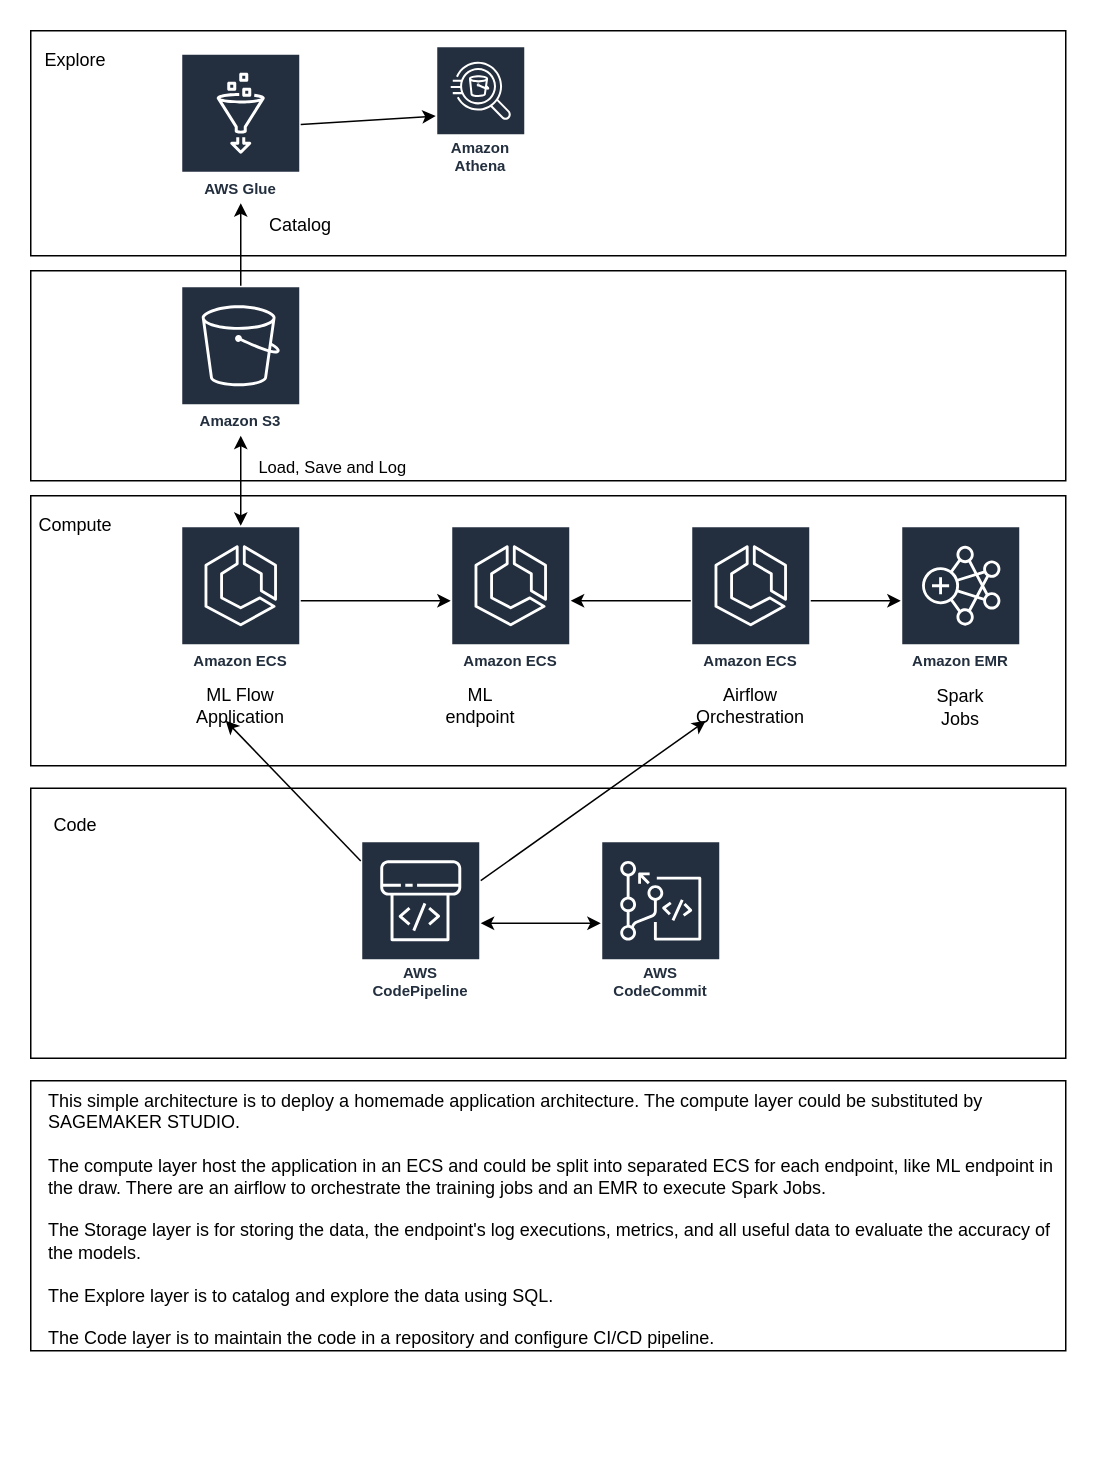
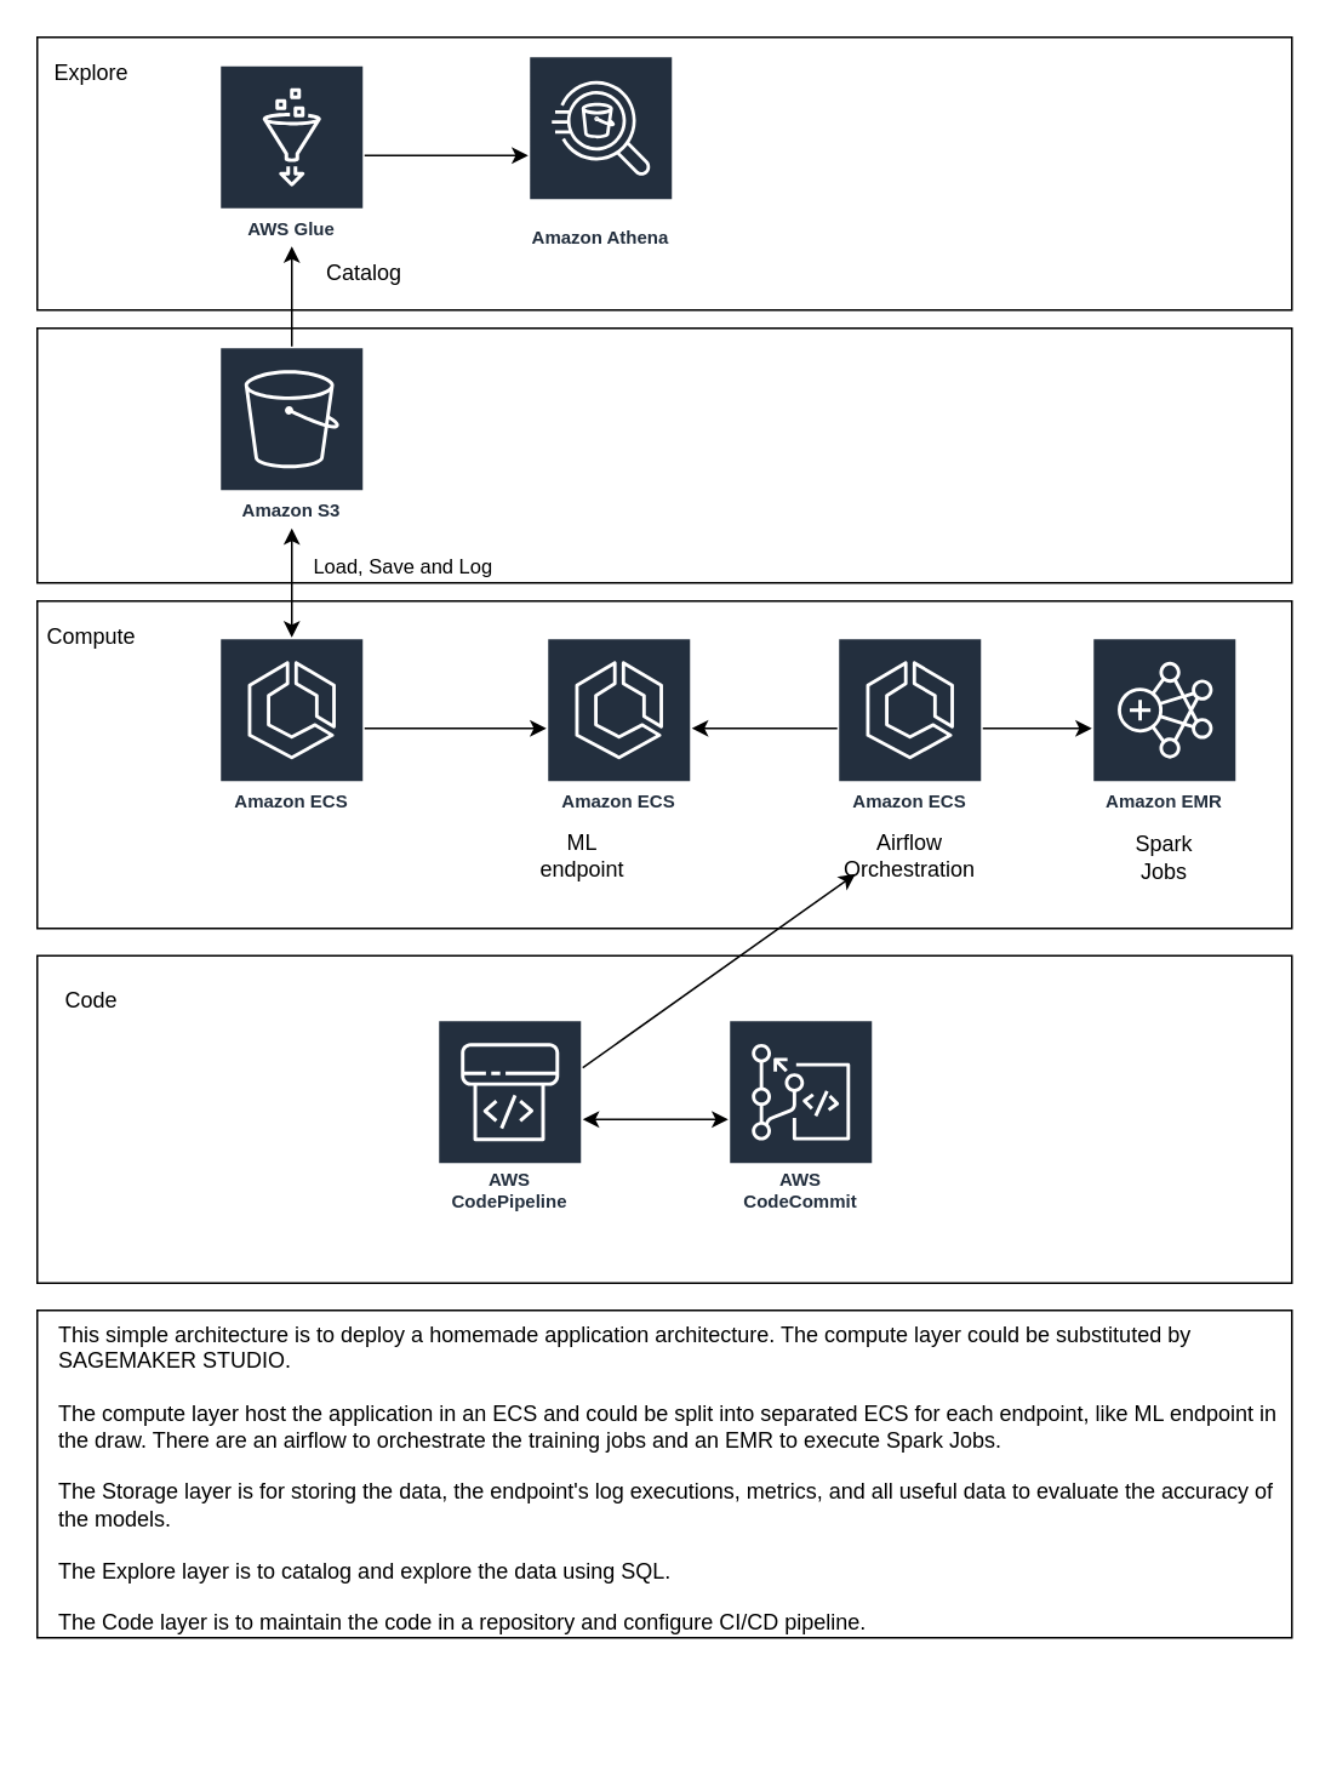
  <mxCell id="0" />
  <mxCell id="1" parent="0" />
  <mxCell id="2" value="" style="rounded=0;whiteSpace=wrap;html=1;" vertex="1" parent="1"><mxGeometry x="20" y="720" width="690" height="180" as="geometry" /></mxCell>
  <mxCell id="3" value="" style="rounded=0;whiteSpace=wrap;html=1;" vertex="1" parent="1"><mxGeometry x="20" y="525" width="690" height="180" as="geometry" /></mxCell>
  <mxCell id="4" value="" style="rounded=0;whiteSpace=wrap;html=1;" vertex="1" parent="1"><mxGeometry x="20" y="330" width="690" height="180" as="geometry" /></mxCell>
  <mxCell id="5" value="" style="rounded=0;whiteSpace=wrap;html=1;" vertex="1" parent="1"><mxGeometry x="20" y="20" width="690" height="150" as="geometry" /></mxCell>
  <mxCell id="6" value="" style="rounded=0;whiteSpace=wrap;html=1;" vertex="1" parent="1"><mxGeometry x="20" y="180" width="690" height="140" as="geometry" /></mxCell>
  <mxCell id="7" value="Amazon ECS" style="outlineConnect=0;fontColor=#232F3E;gradientColor=none;strokeColor=#ffffff;fillColor=#232F3E;dashed=0;verticalLabelPosition=middle;verticalAlign=bottom;align=center;html=1;whiteSpace=wrap;fontSize=10;fontStyle=1;spacing=3;shape=mxgraph.aws4.productIcon;prIcon=mxgraph.aws4.ecs;" vertex="1" parent="1"><mxGeometry x="120" y="350" width="80" height="100" as="geometry" /></mxCell>
- <mxCell id="8" value="Amazon Athena" style="outlineConnect=0;fontColor=#232F3E;gradientColor=none;strokeColor=#ffffff;fillColor=#232F3E;dashed=0;verticalLabelPosition=middle;verticalAlign=bottom;align=center;html=1;whiteSpace=wrap;fontSize=10;fontStyle=1;spacing=3;shape=mxgraph.aws4.productIcon;prIcon=mxgraph.aws4.athena;" vertex="1" parent="1"><mxGeometry x="290" y="30" width="60" height="90" as="geometry" /></mxCell>
+ <mxCell id="8" value="Amazon Athena" style="outlineConnect=0;fontColor=#232F3E;gradientColor=none;strokeColor=#ffffff;fillColor=#232F3E;dashed=0;verticalLabelPosition=middle;verticalAlign=bottom;align=center;html=1;whiteSpace=wrap;fontSize=10;fontStyle=1;spacing=3;shape=mxgraph.aws4.productIcon;prIcon=mxgraph.aws4.athena;" vertex="1" parent="1"><mxGeometry x="290" width="80" height="110" as="geometry" y="30" /></mxCell>
  <mxCell id="9" value="Amazon EMR" style="outlineConnect=0;fontColor=#232F3E;gradientColor=none;strokeColor=#ffffff;fillColor=#232F3E;dashed=0;verticalLabelPosition=middle;verticalAlign=bottom;align=center;html=1;whiteSpace=wrap;fontSize=10;fontStyle=1;spacing=3;shape=mxgraph.aws4.productIcon;prIcon=mxgraph.aws4.emr;" vertex="1" parent="1"><mxGeometry x="600" y="350" width="80" height="100" as="geometry" /></mxCell>
  <mxCell id="10" value="AWS Glue" style="outlineConnect=0;fontColor=#232F3E;gradientColor=none;strokeColor=#ffffff;fillColor=#232F3E;dashed=0;verticalLabelPosition=middle;verticalAlign=bottom;align=center;html=1;whiteSpace=wrap;fontSize=10;fontStyle=1;spacing=3;shape=mxgraph.aws4.productIcon;prIcon=mxgraph.aws4.glue;" vertex="1" parent="1"><mxGeometry x="120" y="35" width="80" height="100" as="geometry" /></mxCell>
  <mxCell id="11" value="Amazon S3" style="outlineConnect=0;fontColor=#232F3E;gradientColor=none;strokeColor=#ffffff;fillColor=#232F3E;dashed=0;verticalLabelPosition=middle;verticalAlign=bottom;align=center;html=1;whiteSpace=wrap;fontSize=10;fontStyle=1;spacing=3;shape=mxgraph.aws4.productIcon;prIcon=mxgraph.aws4.s3;" vertex="1" parent="1"><mxGeometry x="120" y="190" width="80" height="100" as="geometry" /></mxCell>
- <mxCell id="12" value="ML Flow Application" style="text;html=1;strokeColor=none;fillColor=none;align=center;verticalAlign=middle;whiteSpace=wrap;rounded=0;" vertex="1" parent="1"><mxGeometry x="140" y="460" width="40" height="20" as="geometry" /></mxCell>
  <mxCell id="13" value="" style="endArrow=classic;startArrow=classic;html=1;" edge="1" parent="1" source="7" target="11"><mxGeometry width="50" height="50" relative="1" as="geometry"><mxPoint x="160" y="440" as="sourcePoint" /><mxPoint x="430" y="420" as="targetPoint" /></mxGeometry></mxCell>
  <mxCell id="14" value="Load, Save and Log" style="edgeLabel;html=1;align=center;verticalAlign=middle;resizable=0;points=[];" vertex="1" connectable="0" parent="13"><mxGeometry x="0.185" y="1" relative="1" as="geometry"><mxPoint x="61" y="-4" as="offset" /></mxGeometry></mxCell>
  <mxCell id="15" value="" style="endArrow=classic;html=1;" edge="1" parent="1" source="11" target="10"><mxGeometry width="50" height="50" relative="1" as="geometry"><mxPoint x="380" y="290" as="sourcePoint" /><mxPoint x="430" y="240" as="targetPoint" /></mxGeometry></mxCell>
  <mxCell id="16" value="Catalog" style="text;html=1;strokeColor=none;fillColor=none;align=center;verticalAlign=middle;whiteSpace=wrap;rounded=0;" vertex="1" parent="1"><mxGeometry x="180" y="140" width="40" height="20" as="geometry" /></mxCell>
  <mxCell id="17" value="" style="endArrow=classic;html=1;" edge="1" parent="1" source="10" target="8"><mxGeometry width="50" height="50" relative="1" as="geometry"><mxPoint x="380" y="235" as="sourcePoint" /><mxPoint x="430" y="185" as="targetPoint" /></mxGeometry></mxCell>
  <mxCell id="18" value="Amazon ECS" style="outlineConnect=0;fontColor=#232F3E;gradientColor=none;strokeColor=#ffffff;fillColor=#232F3E;dashed=0;verticalLabelPosition=middle;verticalAlign=bottom;align=center;html=1;whiteSpace=wrap;fontSize=10;fontStyle=1;spacing=3;shape=mxgraph.aws4.productIcon;prIcon=mxgraph.aws4.ecs;" vertex="1" parent="1"><mxGeometry x="460" y="350" width="80" height="100" as="geometry" /></mxCell>
  <mxCell id="19" value="Airflow&lt;br&gt;Orchestration" style="text;html=1;strokeColor=none;fillColor=none;align=center;verticalAlign=middle;whiteSpace=wrap;rounded=0;" vertex="1" parent="1"><mxGeometry x="480" y="460" width="40" height="20" as="geometry" /></mxCell>
  <mxCell id="20" value="Amazon ECS" style="outlineConnect=0;fontColor=#232F3E;gradientColor=none;strokeColor=#ffffff;fillColor=#232F3E;dashed=0;verticalLabelPosition=middle;verticalAlign=bottom;align=center;html=1;whiteSpace=wrap;fontSize=10;fontStyle=1;spacing=3;shape=mxgraph.aws4.productIcon;prIcon=mxgraph.aws4.ecs;" vertex="1" parent="1"><mxGeometry x="300" y="350" width="80" height="100" as="geometry" /></mxCell>
  <mxCell id="21" value="" style="endArrow=classic;html=1;" edge="1" parent="1" source="7" target="20"><mxGeometry width="50" height="50" relative="1" as="geometry"><mxPoint x="210" y="540" as="sourcePoint" /><mxPoint x="430" y="370" as="targetPoint" /></mxGeometry></mxCell>
  <mxCell id="22" value="ML endpoint" style="text;html=1;strokeColor=none;fillColor=none;align=center;verticalAlign=middle;whiteSpace=wrap;rounded=0;" vertex="1" parent="1"><mxGeometry x="300" y="460" width="40" height="20" as="geometry" /></mxCell>
  <mxCell id="23" value="Spark Jobs" style="text;html=1;strokeColor=none;fillColor=none;align=center;verticalAlign=middle;whiteSpace=wrap;rounded=0;" vertex="1" parent="1"><mxGeometry x="620" y="461" width="40" height="20" as="geometry" /></mxCell>
  <mxCell id="24" value="" style="endArrow=classic;html=1;" edge="1" parent="1" source="18" target="20"><mxGeometry width="50" height="50" relative="1" as="geometry"><mxPoint x="210" y="410" as="sourcePoint" /><mxPoint x="310" y="410" as="targetPoint" /></mxGeometry></mxCell>
  <mxCell id="25" value="" style="endArrow=classic;html=1;" edge="1" parent="1" source="18" target="9"><mxGeometry width="50" height="50" relative="1" as="geometry"><mxPoint x="220" y="420" as="sourcePoint" /><mxPoint x="320" y="420" as="targetPoint" /></mxGeometry></mxCell>
  <mxCell id="26" value="Explore" style="text;html=1;strokeColor=none;fillColor=none;align=center;verticalAlign=middle;whiteSpace=wrap;rounded=0;" vertex="1" parent="1"><mxGeometry x="30" width="40" height="20" as="geometry" y="30" /></mxCell>
  <mxCell id="27" value="Compute" style="text;html=1;strokeColor=none;fillColor=none;align=center;verticalAlign=middle;whiteSpace=wrap;rounded=0;" vertex="1" parent="1"><mxGeometry x="30" y="340" width="40" height="20" as="geometry" /></mxCell>
  <mxCell id="28" value="This simple architecture is to deploy a homemade application architecture. The compute layer could be substituted by SAGEMAKER STUDIO.&lt;br&gt;&lt;br&gt;The compute layer host the application in an ECS and could be split into separated ECS for each endpoint, like ML endpoint in the draw. There are an airflow to orchestrate the training jobs and an EMR to execute Spark Jobs.&lt;br&gt;&lt;br&gt;The Storage layer is for storing the data, the endpoint's log executions, metrics, and all useful data to evaluate the accuracy of the models.&lt;br&gt;&lt;br&gt;The Explore layer is to catalog and explore the data using SQL.&lt;br&gt;&lt;br&gt;The Code layer is to maintain the code in a repository and configure CI/CD pipeline." style="text;html=1;strokeColor=none;fillColor=none;align=left;verticalAlign=top;whiteSpace=wrap;rounded=0;" vertex="1" parent="1"><mxGeometry x="30" y="720" width="680" height="240" as="geometry" /></mxCell>
  <mxCell id="29" value="AWS CodeCommit" style="outlineConnect=0;fontColor=#232F3E;gradientColor=none;strokeColor=#ffffff;fillColor=#232F3E;dashed=0;verticalLabelPosition=middle;verticalAlign=bottom;align=center;html=1;whiteSpace=wrap;fontSize=10;fontStyle=1;spacing=3;shape=mxgraph.aws4.productIcon;prIcon=mxgraph.aws4.codecommit;" vertex="1" parent="1"><mxGeometry x="400" y="560" width="80" height="110" as="geometry" /></mxCell>
  <mxCell id="30" value="AWS CodePipeline" style="outlineConnect=0;fontColor=#232F3E;gradientColor=none;strokeColor=#ffffff;fillColor=#232F3E;dashed=0;verticalLabelPosition=middle;verticalAlign=bottom;align=center;html=1;whiteSpace=wrap;fontSize=10;fontStyle=1;spacing=3;shape=mxgraph.aws4.productIcon;prIcon=mxgraph.aws4.codepipeline;" vertex="1" parent="1"><mxGeometry x="240" y="560" width="80" height="110" as="geometry" /></mxCell>
  <mxCell id="31" value="Code" style="text;html=1;strokeColor=none;fillColor=none;align=center;verticalAlign=middle;whiteSpace=wrap;rounded=0;" vertex="1" parent="1"><mxGeometry x="30" y="540" width="40" height="20" as="geometry" /></mxCell>
- <mxCell id="32" value="" style="endArrow=classic;html=1;entryX=0.25;entryY=1;entryDx=0;entryDy=0;" edge="1" parent="1" source="30" target="12"><mxGeometry width="50" height="50" relative="1" as="geometry"><mxPoint x="500" y="400" as="sourcePoint" /><mxPoint x="550" y="350" as="targetPoint" /></mxGeometry></mxCell>
  <mxCell id="33" value="" style="endArrow=classic;html=1;" edge="1" parent="1" source="30"><mxGeometry width="50" height="50" relative="1" as="geometry"><mxPoint x="250" y="583.462" as="sourcePoint" /><mxPoint x="470" y="480" as="targetPoint" /></mxGeometry></mxCell>
  <mxCell id="34" value="" style="endArrow=classic;startArrow=classic;html=1;" edge="1" parent="1" source="30" target="29"><mxGeometry width="50" height="50" relative="1" as="geometry"><mxPoint x="500" y="400" as="sourcePoint" /><mxPoint x="550" y="350" as="targetPoint" /></mxGeometry></mxCell>
